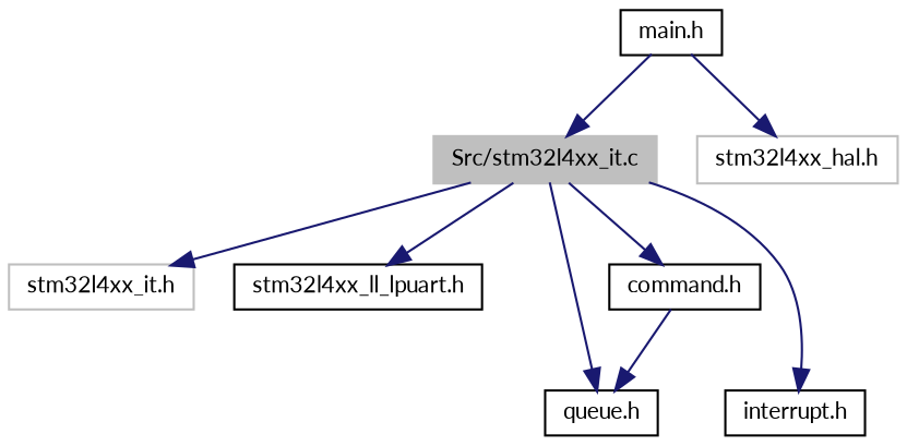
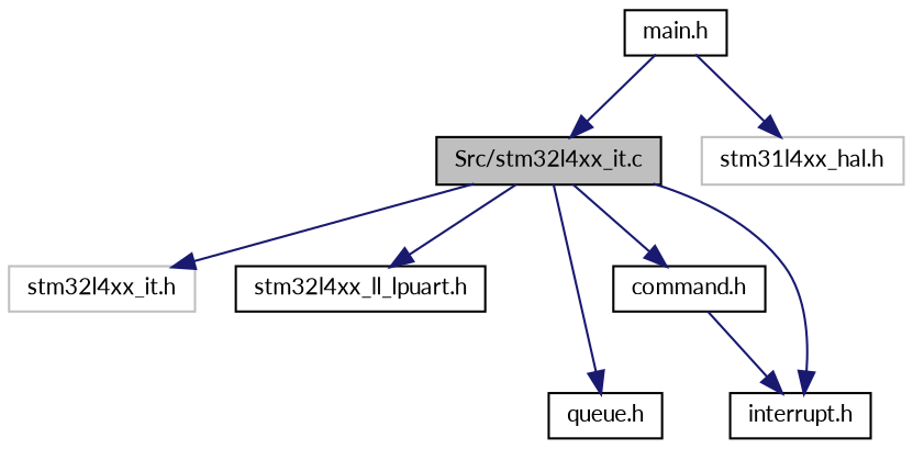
  digraph {
    fontname=Lato
    node [color=black fillcolor=white fontname=Lato fontsize=10 shape=record style=filled]
    edge [color=midnightblue fontname=Lato fontsize=10 labelfontname=Helvetica labelfontsize=10 style=solid]
-   n1 [color=grey75 fillcolor=grey75 fontcolor=black height=0.2 label="Src/stm32l4xx_it.c" width=0.4]
+   n1 [fillcolor=grey75 fontcolor=black height=0.2 label="Src/stm32l4xx_it.c" width=0.4]
    n2 [color=grey75 height=0.2 label="stm32l4xx_it.h" width=0.4]
    n3 [height=0.2 label="stm32l4xx_ll_lpuart.h" width=0.4]
    n4 [height=0.2 label="command.h" width=0.4]
    n5 [height=0.2 label="queue.h" width=0.4]
    n6 [height=0.2 label="interrupt.h" width=0.4]
    n7 [height=0.2 label="main.h" width=0.4]
-   n8 [color=grey75 height=0.2 label="stm32l4xx_hal.h" width=0.4]
+   n8 [color=grey75 height=0.2 label="stm31l4xx_hal.h" width=0.4]
    n1 -> n2
    n1 -> n3
    n1 -> n4
    n1 -> n5
    n1 -> n6
-   n4 -> n5
+   n4 -> n6
    n7 -> n1
    n7 -> n8
  }
